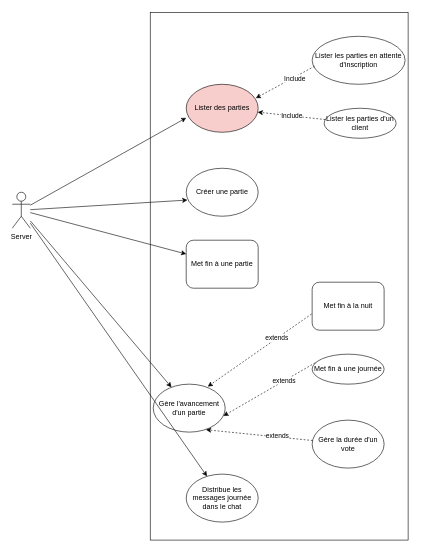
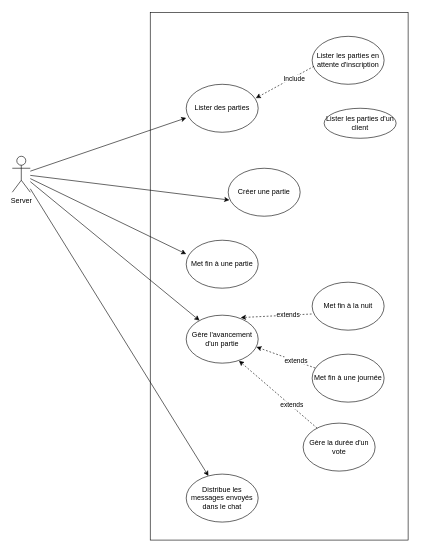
  <mxCell id="0" />
  <mxCell id="1" parent="0" />
  <mxCell id="2" value="" style="rounded=0;whiteSpace=wrap;html=1;" vertex="1" parent="1"><mxGeometry x="250" y="20" width="430" height="880" as="geometry" /></mxCell>
- <mxCell id="3" value="Server" style="shape=umlActor;verticalLabelPosition=bottom;verticalAlign=top;html=1;outlineConnect=0;" parent="1" vertex="1"><mxGeometry x="20" y="320" width="30" height="60" as="geometry" /></mxCell>
- <mxCell id="4" value="Lister des parties" style="ellipse;whiteSpace=wrap;html=1;fillColor=#f8cecc;" parent="1" vertex="1"><mxGeometry x="310" y="140" width="120" height="80" as="geometry" /></mxCell>
+ <mxCell id="3" value="Server" style="shape=umlActor;verticalLabelPosition=bottom;verticalAlign=top;html=1;outlineConnect=0;" parent="1" vertex="1"><mxGeometry x="20" y="260" width="30" height="60" as="geometry" /></mxCell>
+ <mxCell id="4" value="Lister des parties" style="ellipse;whiteSpace=wrap;html=1;" parent="1" vertex="1"><mxGeometry x="310" y="140" width="120" height="80" as="geometry" /></mxCell>
  <mxCell id="5" value="Lister les parties d'un client" style="ellipse;whiteSpace=wrap;html=1;" parent="1" vertex="1"><mxGeometry x="540" y="180" width="120" height="50" as="geometry" /></mxCell>
- <mxCell id="6" value="Lister les parties en attente d'inscription" style="ellipse;whiteSpace=wrap;html=1;" parent="1" vertex="1"><mxGeometry x="520" y="60" width="155" height="80" as="geometry" /></mxCell>
- <mxCell id="7" value="" style="endArrow=classic;html=1;dashed=1;" parent="1" source="5" target="4" edge="1"><mxGeometry relative="1" as="geometry"><mxPoint x="260" y="360" as="sourcePoint" /><mxPoint x="420" y="360" as="targetPoint" /></mxGeometry></mxCell>
- <mxCell id="8" value="Include" style="edgeLabel;resizable=0;html=1;align=center;verticalAlign=middle;" parent="7" connectable="0" vertex="1"><mxGeometry relative="1" as="geometry" /></mxCell>
+ <mxCell id="6" value="Lister les parties en attente d'inscription" style="ellipse;whiteSpace=wrap;html=1;" parent="1" vertex="1"><mxGeometry x="520" y="60" width="120" height="80" as="geometry" /></mxCell>
  <mxCell id="9" value="" style="endArrow=classic;html=1;entryX=0.967;entryY=0.288;entryDx=0;entryDy=0;exitX=0.025;exitY=0.625;exitDx=0;exitDy=0;exitPerimeter=0;entryPerimeter=0;dashed=1;" parent="1" source="6" target="4" edge="1"><mxGeometry relative="1" as="geometry"><mxPoint x="290" y="360" as="sourcePoint" /><mxPoint x="390" y="360" as="targetPoint" /></mxGeometry></mxCell>
  <mxCell id="10" value="Include" style="edgeLabel;html=1;align=center;verticalAlign=middle;resizable=0;points=[];" parent="9" vertex="1" connectable="0"><mxGeometry x="-0.302" y="2" relative="1" as="geometry"><mxPoint as="offset" /></mxGeometry></mxCell>
  <mxCell id="11" value="" style="endArrow=classic;html=1;entryX=0;entryY=0.7;entryDx=0;entryDy=0;entryPerimeter=0;" parent="1" source="3" target="4" edge="1"><mxGeometry width="50" height="50" relative="1" as="geometry"><mxPoint x="320" y="390" as="sourcePoint" /><mxPoint x="370" y="340" as="targetPoint" /></mxGeometry></mxCell>
- <mxCell id="12" value="Créer une partie" style="ellipse;whiteSpace=wrap;html=1;" parent="1" vertex="1"><mxGeometry x="310" y="280" width="120" height="80" as="geometry" /></mxCell>
+ <mxCell id="12" value="Créer une partie" style="ellipse;whiteSpace=wrap;html=1;" parent="1" vertex="1"><mxGeometry x="380" y="280" width="120" height="80" as="geometry" /></mxCell>
  <mxCell id="13" value="" style="endArrow=classic;html=1;entryX=0.017;entryY=0.663;entryDx=0;entryDy=0;entryPerimeter=0;" parent="1" source="3" target="12" edge="1"><mxGeometry width="50" height="50" relative="1" as="geometry"><mxPoint x="320" y="390" as="sourcePoint" /><mxPoint x="370" y="340" as="targetPoint" /></mxGeometry></mxCell>
- <mxCell id="14" value="Met fin à une partie" style="whiteSpace=wrap;html=1;rounded=1;" parent="1" vertex="1"><mxGeometry x="310" y="400" width="120" height="80" as="geometry" /></mxCell>
+ <mxCell id="14" value="Met fin à une partie" style="ellipse;whiteSpace=wrap;html=1;" parent="1" vertex="1"><mxGeometry x="310" y="400" width="120" height="80" as="geometry" /></mxCell>
  <mxCell id="15" value="" style="endArrow=classic;html=1;entryX=0;entryY=0.288;entryDx=0;entryDy=0;entryPerimeter=0;" parent="1" source="3" target="14" edge="1"><mxGeometry width="50" height="50" relative="1" as="geometry"><mxPoint x="50" y="359.455" as="sourcePoint" /><mxPoint x="310" y="350" as="targetPoint" /></mxGeometry></mxCell>
- <mxCell id="16" value="Gère l'avancement d'un partie" style="ellipse;whiteSpace=wrap;html=1;" parent="1" vertex="1"><mxGeometry x="255" y="640" width="120" height="80" as="geometry" /></mxCell>
+ <mxCell id="16" value="Gère l'avancement d'un partie" style="ellipse;whiteSpace=wrap;html=1;" parent="1" vertex="1"><mxGeometry x="310" y="525" width="120" height="80" as="geometry" /></mxCell>
  <mxCell id="17" value="" style="endArrow=classic;html=1;" parent="1" source="3" target="16" edge="1"><mxGeometry width="50" height="50" relative="1" as="geometry"><mxPoint x="320" y="560" as="sourcePoint" /><mxPoint x="370" y="510" as="targetPoint" /></mxGeometry></mxCell>
- <mxCell id="18" value="Met fin à la nuit" style="whiteSpace=wrap;html=1;rounded=1;" parent="1" vertex="1"><mxGeometry x="520" y="470" width="120" height="80" as="geometry" /></mxCell>
- <mxCell id="19" value="Met fin à une journée" style="ellipse;whiteSpace=wrap;html=1;" parent="1" vertex="1"><mxGeometry x="520" y="590" width="120" height="50" as="geometry" /></mxCell>
- <mxCell id="20" value="Gère la durée d'un vote" style="ellipse;whiteSpace=wrap;html=1;" parent="1" vertex="1"><mxGeometry x="520" y="700" width="120" height="80" as="geometry" /></mxCell>
+ <mxCell id="18" value="Met fin à la nuit" style="ellipse;whiteSpace=wrap;html=1;" parent="1" vertex="1"><mxGeometry x="520" y="470" width="120" height="80" as="geometry" /></mxCell>
+ <mxCell id="19" value="Met fin à une journée" style="ellipse;whiteSpace=wrap;html=1;" parent="1" vertex="1"><mxGeometry x="520" y="590" width="120" height="80" as="geometry" /></mxCell>
+ <mxCell id="20" value="Gère la durée d'un vote" style="ellipse;whiteSpace=wrap;html=1;" parent="1" vertex="1"><mxGeometry x="505" y="705" width="120" height="80" as="geometry" /></mxCell>
  <mxCell id="21" value="" style="endArrow=classic;html=1;dashed=1;entryX=0.758;entryY=0.05;entryDx=0;entryDy=0;entryPerimeter=0;exitX=-0.008;exitY=0.663;exitDx=0;exitDy=0;exitPerimeter=0;" parent="1" source="18" target="16" edge="1"><mxGeometry relative="1" as="geometry"><mxPoint x="523.792" y="510.039" as="sourcePoint" /><mxPoint x="409.997" y="489.997" as="targetPoint" /></mxGeometry></mxCell>
  <mxCell id="22" value="extends" style="edgeLabel;html=1;align=center;verticalAlign=middle;resizable=0;points=[];" parent="21" vertex="1" connectable="0"><mxGeometry x="-0.323" y="-1" relative="1" as="geometry"><mxPoint as="offset" /></mxGeometry></mxCell>
  <mxCell id="23" value="" style="endArrow=classic;html=1;dashed=1;entryX=0.975;entryY=0.663;entryDx=0;entryDy=0;entryPerimeter=0;exitX=0.042;exitY=0.288;exitDx=0;exitDy=0;exitPerimeter=0;" parent="1" source="19" target="16" edge="1"><mxGeometry relative="1" as="geometry"><mxPoint x="540" y="570" as="sourcePoint" /><mxPoint x="421.92" y="575.96" as="targetPoint" /></mxGeometry></mxCell>
  <mxCell id="24" value="extends" style="edgeLabel;html=1;align=center;verticalAlign=middle;resizable=0;points=[];" parent="23" vertex="1" connectable="0"><mxGeometry x="-0.323" y="-1" relative="1" as="geometry"><mxPoint as="offset" /></mxGeometry></mxCell>
  <mxCell id="25" value="" style="endArrow=classic;html=1;dashed=1;entryX=0.733;entryY=0.95;entryDx=0;entryDy=0;entryPerimeter=0;" parent="1" source="20" target="16" edge="1"><mxGeometry relative="1" as="geometry"><mxPoint x="539.04" y="543.04" as="sourcePoint" /><mxPoint x="420.96" y="549" as="targetPoint" /></mxGeometry></mxCell>
  <mxCell id="26" value="extends" style="edgeLabel;html=1;align=center;verticalAlign=middle;resizable=0;points=[];" parent="25" vertex="1" connectable="0"><mxGeometry x="-0.323" y="-1" relative="1" as="geometry"><mxPoint as="offset" /></mxGeometry></mxCell>
- <mxCell id="27" value="Distribue les messages journée dans le chat" style="ellipse;whiteSpace=wrap;html=1;" parent="1" vertex="1"><mxGeometry x="310" y="790" width="120" height="80" as="geometry" /></mxCell>
+ <mxCell id="27" value="Distribue les messages envoyés dans le chat" style="ellipse;whiteSpace=wrap;html=1;" parent="1" vertex="1"><mxGeometry x="310" y="790" width="120" height="80" as="geometry" /></mxCell>
  <mxCell id="28" value="" style="endArrow=classic;html=1;" parent="1" source="3" target="27" edge="1"><mxGeometry width="50" height="50" relative="1" as="geometry"><mxPoint x="80" y="590" as="sourcePoint" /><mxPoint x="130" y="540" as="targetPoint" /></mxGeometry></mxCell>
